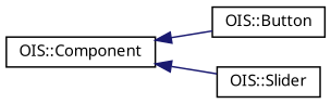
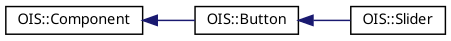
  digraph {
    rankdir=LR
    node [color=black fillcolor=white fontname="FreeSans.ttf" fontsize=10 shape=record style=filled]
    edge [color=midnightblue dir=back fontname="FreeSans.ttf" fontsize=10 labelfontname="FreeSans.ttf" labelfontsize=10 style=solid]
    n1 [height=0.2 label="OIS::Component" width=0.4]
    n2 [height=0.2 label="OIS::Button" width=0.4]
    n3 [height=0.2 label="OIS::Slider" width=0.4]
    n1 -> n2
-   n1 -> n3
+   n2 -> n3
  }
